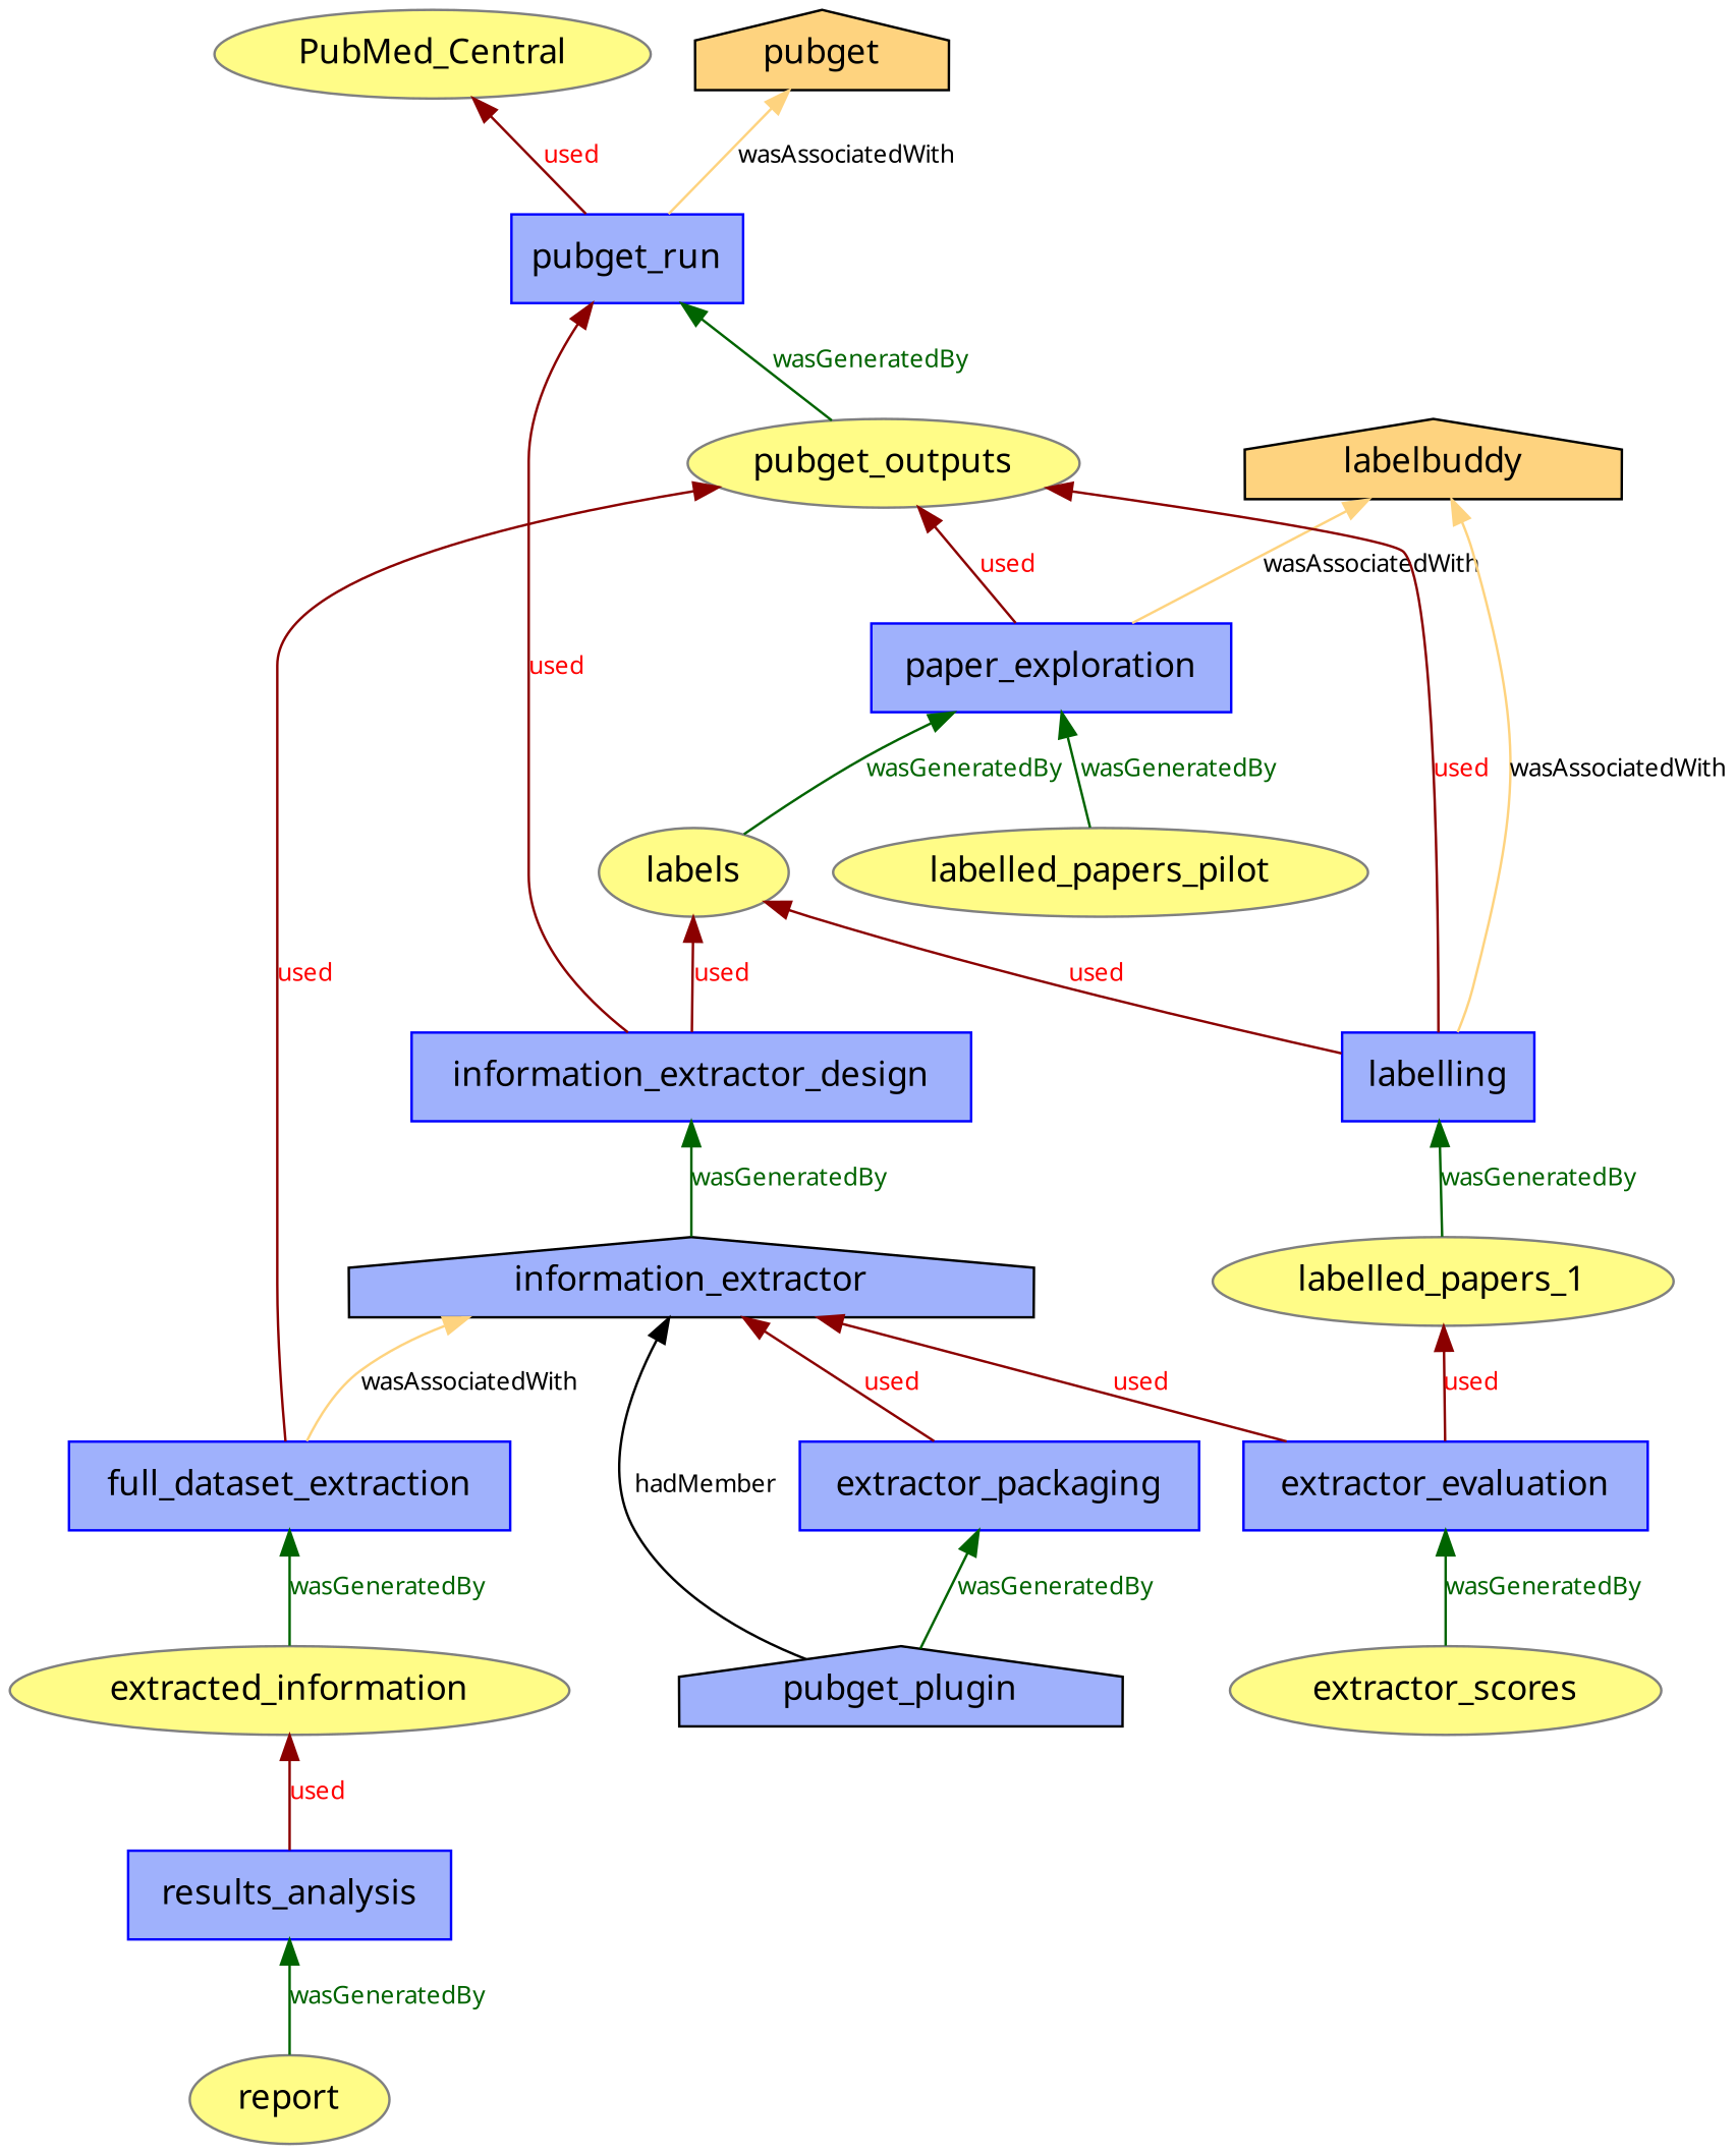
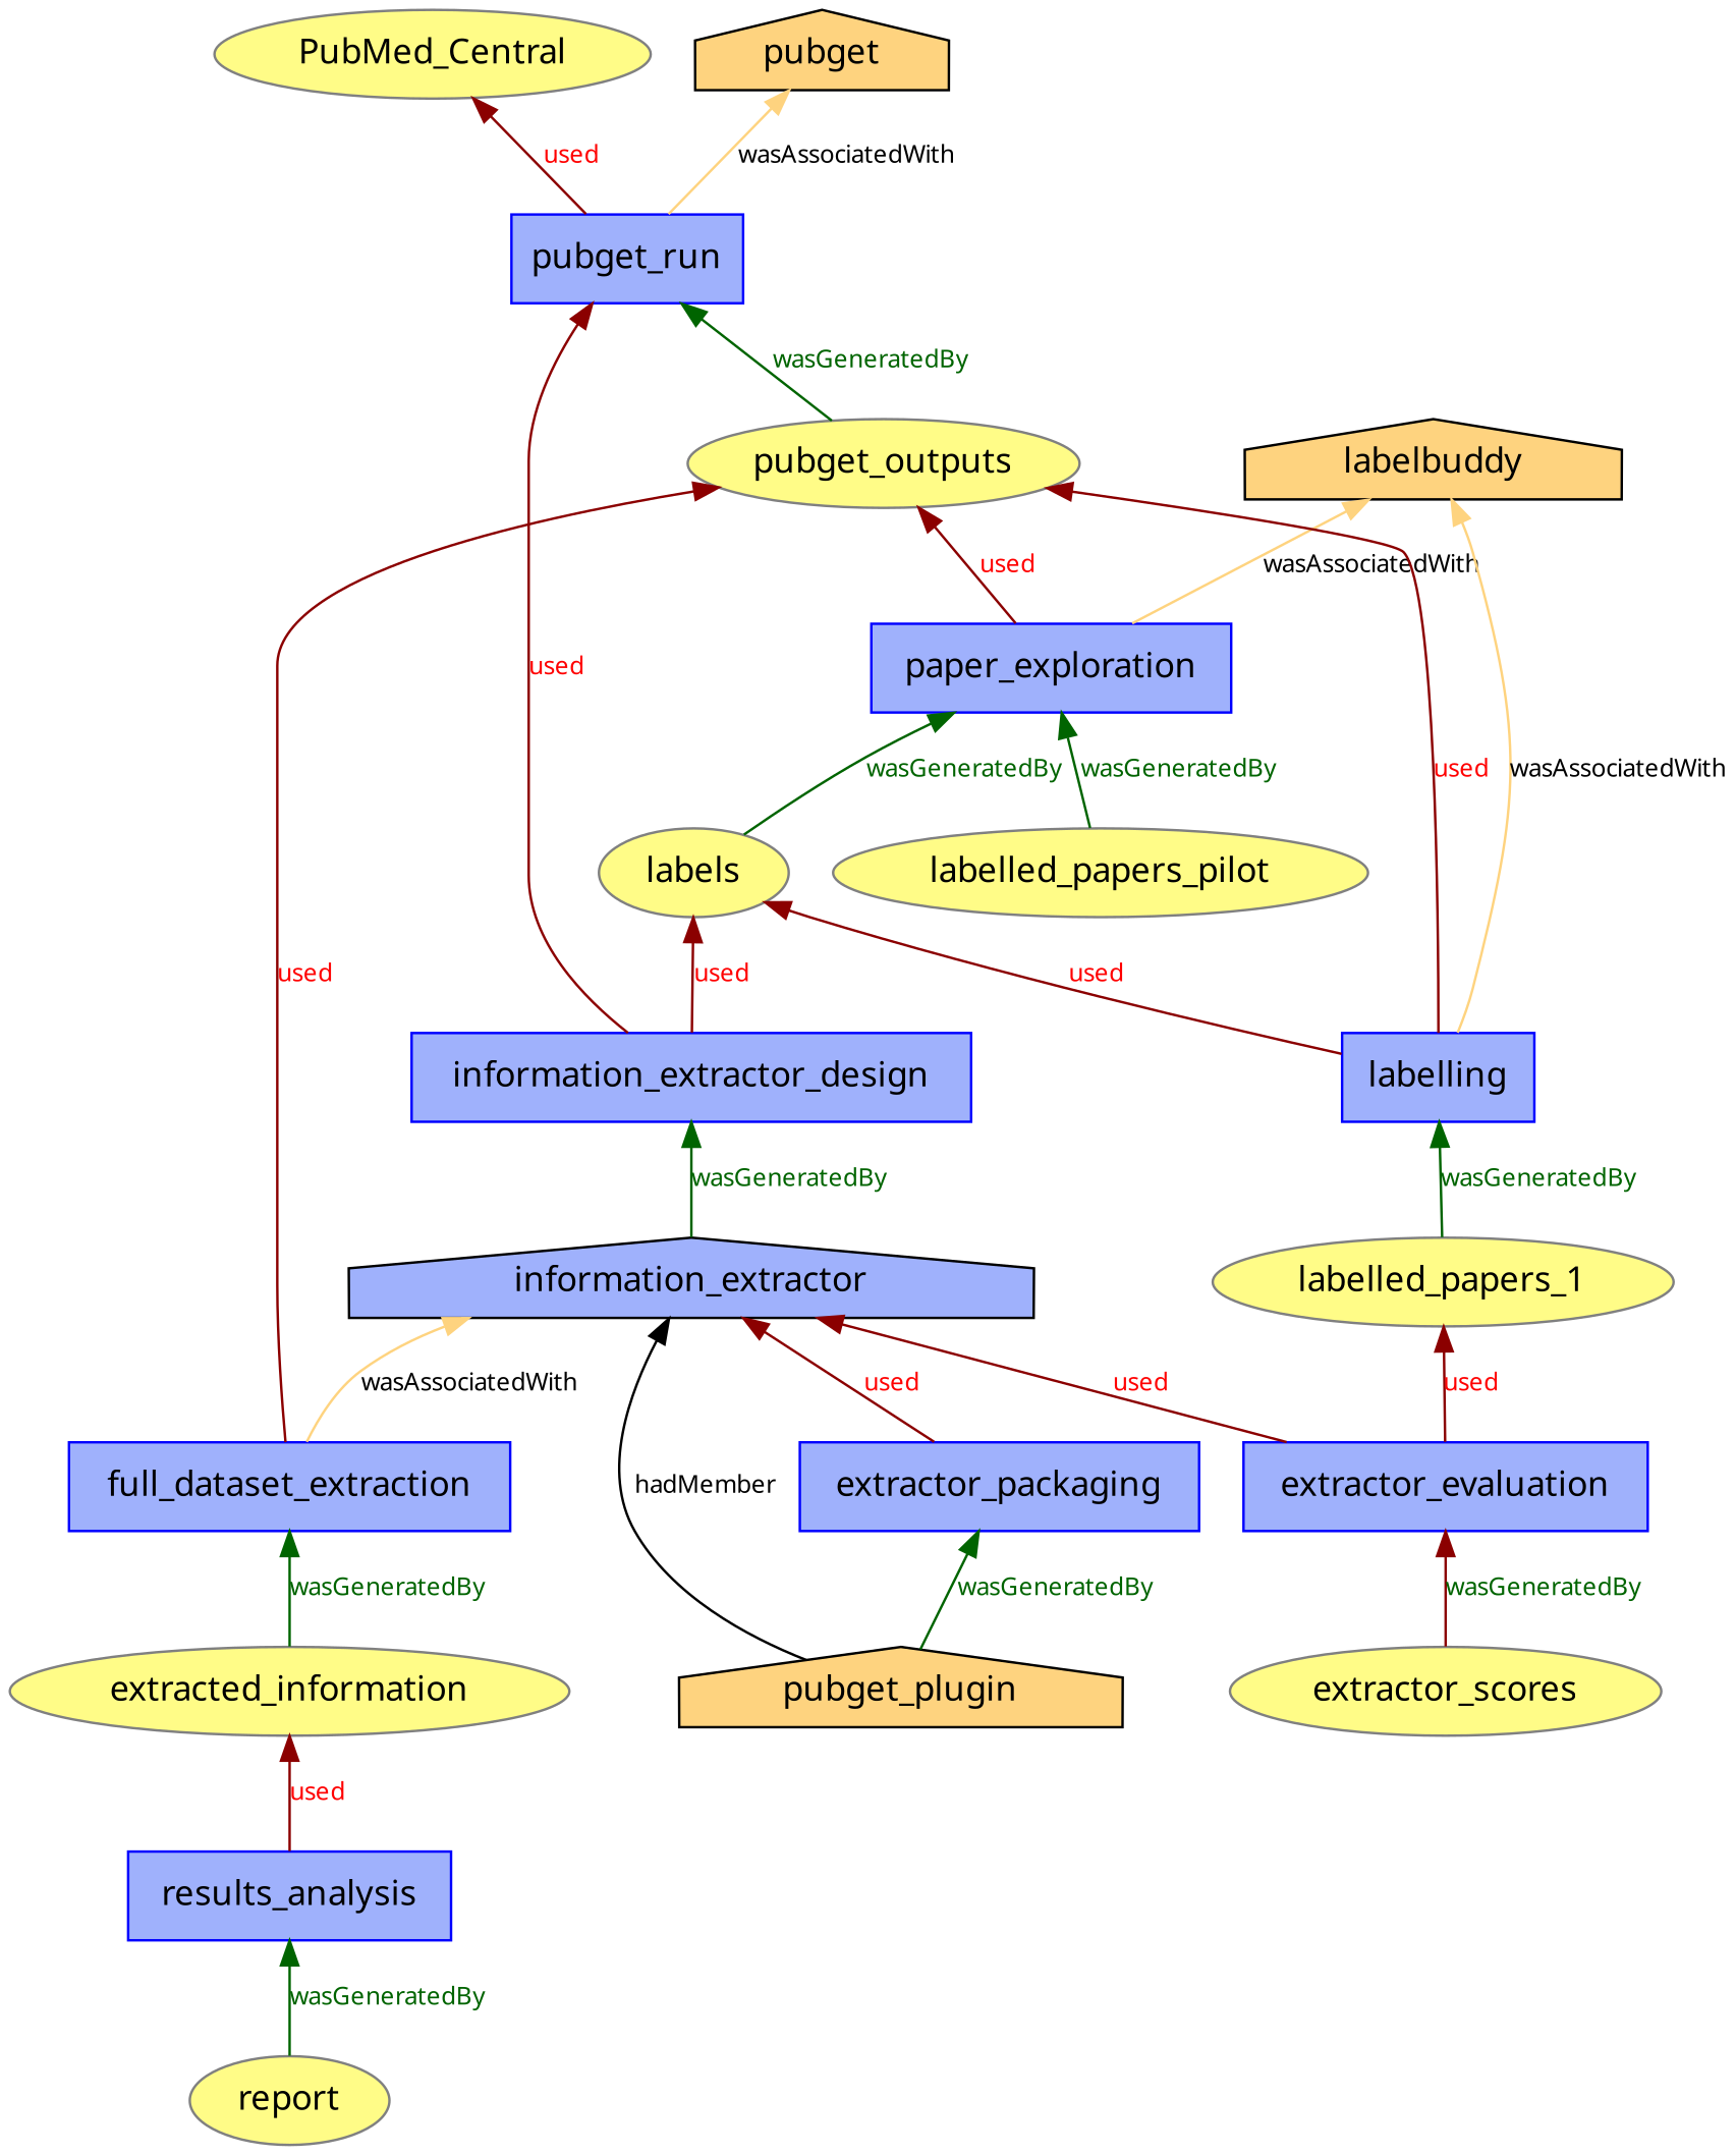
  digraph {
    fontname="Noto Sans"
    rankdir=BT
    node [color="#808080" fillcolor="#9FB1FC" fontname="Noto Sans" shape=oval style=filled]
    edge [color=red4 fontcolor=red fontname="Noto Sans" fontsize=10.0]
    n1 [fillcolor="#FFFC87" height=0.5 label=PubMed_Central width=2.4553]
    n2 [fillcolor="#FFFC87" height=0.5 label=pubget_outputs width=2.0401]
    n3 [color="#0000FF" height=0.5 label=pubget_run shape=box width=1.1528]
    n4 [fillcolor="#FED37F" height=0.5 label=pubget shape=house width=1.1381 color=""]
    n5 [fillcolor="#FFFC87" height=0.5 label=labels width=1.0652]
    n6 [color="#0000FF" height=0.5 label=paper_exploration shape=box width=2.0278]
    n7 [fillcolor="#FED37F" height=0.5 label=labelbuddy shape=house width=2.12 color=""]
    n8 [fillcolor="#FFFC87" height=0.5 label=labelled_papers_pilot width=3.015]
    n9 [fillcolor="#FFFC87" height=0.5 label=labelled_papers_1 width=2.5998]
    n10 [color="#0000FF" height=0.5 label=labelling shape=box width=1.0833]
    n11 [fillcolor="#FFFC87" height=0.5 label=extractor_scores width=2.4373]
    n12 [color="#0000FF" height=0.5 label=extractor_evaluation shape=box width=2.2778]
    n13 [height=0.5 label=information_extractor shape=house width=3.8607 color=""]
    n14 [color="#0000FF" height=0.5 label=information_extractor_design shape=box width=3.1528]
    n15 [fillcolor="#FFFC87" height=0.5 label=extracted_information width=3.1594]
    n16 [color="#0000FF" height=0.5 label=full_dataset_extraction shape=box width=2.4861]
    n17 [fillcolor="#FFFC87" height=0.5 label=report width=1.1193]
    n18 [color="#0000FF" height=0.5 label=results_analysis shape=box width=1.8194]
-   n19 [height=0.5 label=pubget_plugin shape=house width=2.2985 color=""]
+   n19 [fillcolor="#FED37F" height=0.5 label=pubget_plugin shape=house width=2.2985 color=""]
    n20 [color="#0000FF" height=0.5 label=extractor_packaging shape=box width=2.25]
    n2 -> n3 [color=darkgreen fontcolor=darkgreen label=wasGeneratedBy]
    n3 -> n1 [label=used]
    n3 -> n4 [color="#FED37F" label=wasAssociatedWith fontcolor=""]
    n5 -> n6 [color=darkgreen fontcolor=darkgreen label=wasGeneratedBy]
    n6 -> n2 [label=used]
    n6 -> n7 [color="#FED37F" label=wasAssociatedWith fontcolor=""]
    n8 -> n6 [color=darkgreen fontcolor=darkgreen label=wasGeneratedBy]
    n9 -> n10 [color=darkgreen fontcolor=darkgreen label=wasGeneratedBy]
    n10 -> n2 [label=used]
    n10 -> n5 [label=used]
    n10 -> n7 [color="#FED37F" label=wasAssociatedWith fontcolor=""]
-   n11 -> n12 [color=darkgreen fontcolor=darkgreen label=wasGeneratedBy]
+   n11 -> n12 [fontcolor=darkgreen label=wasGeneratedBy]
    n12 -> n9 [label=used]
    n12 -> n13 [label=used]
    n13 -> n14 [color=darkgreen fontcolor=darkgreen label=wasGeneratedBy]
    n14 -> n3 [label=used]
    n14 -> n5 [label=used]
    n15 -> n16 [color=darkgreen fontcolor=darkgreen label=wasGeneratedBy]
    n16 -> n2 [label=used]
    n16 -> n13 [color="#FED37F" label=wasAssociatedWith fontcolor=""]
    n17 -> n18 [color=darkgreen fontcolor=darkgreen label=wasGeneratedBy]
    n18 -> n15 [label=used]
    n19 -> n13 [label=hadMember color="" fontcolor=""]
    n19 -> n20 [color=darkgreen fontcolor=darkgreen label=wasGeneratedBy]
    n20 -> n13 [label=used]
  }
